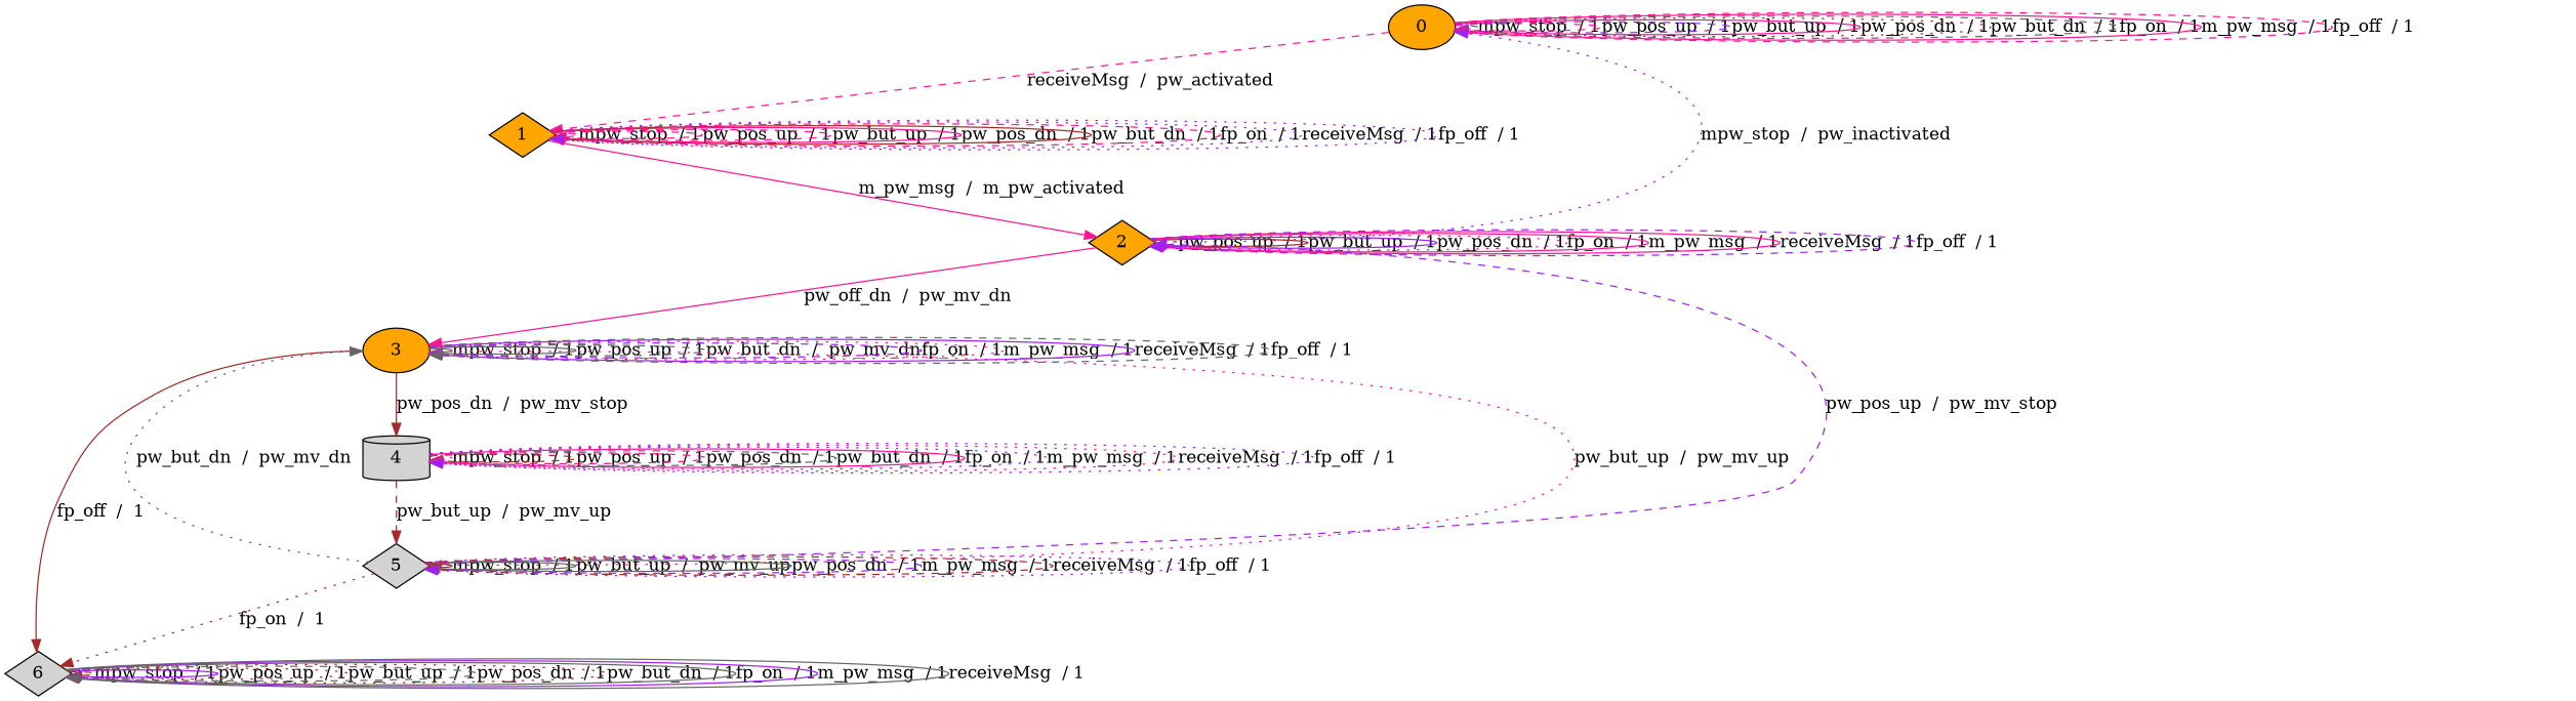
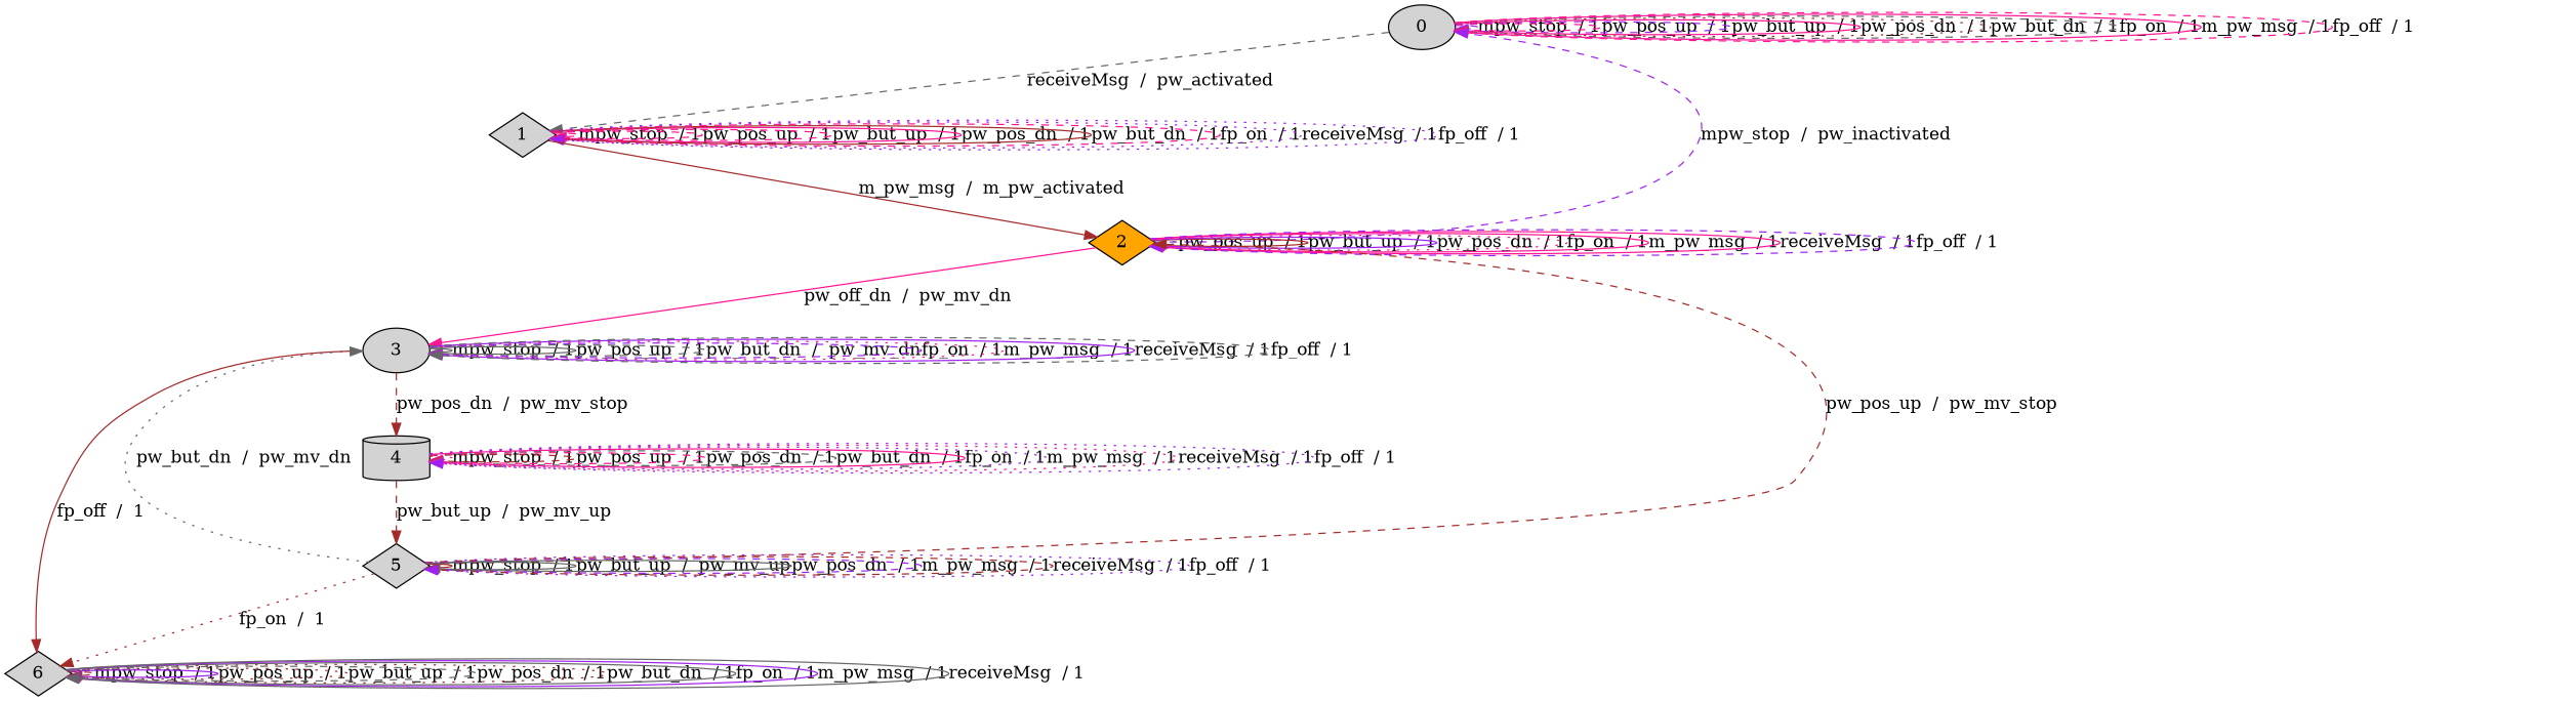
  digraph {
    node [fillcolor=lightgrey shape=diamond style=filled]
    edge [color=deeppink style=dashed]
-   n1 [fillcolor=orange label=0 shape=ellipse]
-   n2 [fillcolor=orange label=1]
+   n1 [label=0 shape=ellipse]
+   n2 [label=1]
    n3 [fillcolor=orange label=2]
-   n4 [fillcolor=orange label=3 shape=ellipse]
+   n4 [label=3 shape=ellipse]
    n5 [label=4 shape=cylinder]
    n6 [label=5]
    n7 [label=6]
    n1 -> n1 [color=purple label="mpw_stop  / 1"]
    n1 -> n1 [label="pw_pos_up  / 1"]
    n1 -> n1 [color=purple label="pw_but_up  / 1"]
    n1 -> n1 [label="pw_pos_dn  / 1" style=solid]
    n1 -> n1 [color=brown label="pw_but_dn  / 1" style=dotted]
    n1 -> n1 [color=gray40 label="fp_on  / 1"]
    n1 -> n1 [label="m_pw_msg  / 1" style=solid]
    n1 -> n1 [label="fp_off  / 1"]
-   n1 -> n2 [label="receiveMsg  /  pw_activated"]
+   n1 -> n2 [color=gray40 label="receiveMsg  /  pw_activated"]
    n2 -> n2 [label="mpw_stop  / 1"]
    n2 -> n2 [label="pw_pos_up  / 1"]
    n2 -> n2 [label="pw_but_up  / 1"]
    n2 -> n2 [label="pw_pos_dn  / 1" style=solid]
    n2 -> n2 [color=brown label="pw_but_dn  / 1" style=solid]
    n2 -> n2 [label="fp_on  / 1"]
    n2 -> n2 [color=purple label="receiveMsg  / 1" style=dotted]
    n2 -> n2 [color=purple label="fp_off  / 1" style=dotted]
-   n2 -> n3 [label="m_pw_msg  /  m_pw_activated" style=solid]
-   n3 -> n1 [color=purple label="mpw_stop  /  pw_inactivated" style=dotted]
+   n2 -> n3 [color=brown label="m_pw_msg  /  m_pw_activated" style=solid]
+   n3 -> n1 [color=purple label="mpw_stop  /  pw_inactivated"]
    n3 -> n3 [color=gray40 label="pw_pos_up  / 1" style=dotted]
    n3 -> n3 [color=brown label="pw_but_up  / 1" style=solid]
    n3 -> n3 [color=purple label="pw_pos_dn  / 1" style=solid]
    n3 -> n3 [label="fp_on  / 1" style=dotted]
    n3 -> n3 [label="m_pw_msg  / 1" style=solid]
    n3 -> n3 [label="receiveMsg  / 1" style=solid]
    n3 -> n3 [color=purple label="fp_off  / 1"]
    n3 -> n4 [label="pw_off_dn  /  pw_mv_dn" style=solid]
    n4 -> n4 [color=gray40 label="mpw_stop  / 1" style=solid]
    n4 -> n4 [color=gray40 label="pw_pos_up  / 1" style=solid]
    n4 -> n4 [color=gray40 label="pw_but_dn  /  pw_mv_dn"]
    n4 -> n4 [color=purple label="fp_on  / 1"]
    n4 -> n4 [label="m_pw_msg  / 1" style=dotted]
    n4 -> n4 [color=purple label="receiveMsg  / 1" style=solid]
    n4 -> n4 [color=gray40 label="fp_off  / 1"]
-   n4 -> n5 [color=brown label="pw_pos_dn  /  pw_mv_stop" style=solid]
-   n4 -> n6 [label="pw_but_up  /  pw_mv_up" style=dotted]
+   n4 -> n5 [color=brown label="pw_pos_dn  /  pw_mv_stop"]
    n4 -> n7 [color=brown label="fp_off  /  1" style=solid]
    n5 -> n5 [label="mpw_stop  / 1" style=dotted]
    n5 -> n5 [color=brown label="pw_pos_up  / 1"]
    n5 -> n5 [label="pw_pos_dn  / 1"]
    n5 -> n5 [color=gray40 label="pw_but_dn  / 1"]
    n5 -> n5 [label="fp_on  / 1" style=solid]
    n5 -> n5 [color=purple label="m_pw_msg  / 1" style=dotted]
    n5 -> n5 [label="receiveMsg  / 1" style=dotted]
    n5 -> n5 [color=purple label="fp_off  / 1" style=dotted]
    n5 -> n6 [color=brown label="pw_but_up  /  pw_mv_up"]
-   n6 -> n3 [color=purple label="pw_pos_up  /  pw_mv_stop"]
+   n6 -> n3 [color=brown label="pw_pos_up  /  pw_mv_stop"]
    n6 -> n4 [color=gray40 label="pw_but_dn  /  pw_mv_dn" style=dotted]
    n6 -> n6 [color=brown label="mpw_stop  / 1" style=solid]
    n6 -> n6 [color=gray40 label="pw_but_up  /  pw_mv_up" style=solid]
    n6 -> n6 [color=gray40 label="pw_pos_dn  / 1" style=solid]
    n6 -> n6 [color=purple label="m_pw_msg  / 1"]
    n6 -> n6 [color=brown label="receiveMsg  / 1"]
    n6 -> n6 [color=purple label="fp_off  / 1" style=dotted]
    n6 -> n7 [color=brown label="fp_on  /  1" style=dotted]
    n7 -> n7 [color=brown label="mpw_stop  / 1"]
    n7 -> n7 [color=purple label="pw_pos_up  / 1" style=solid]
    n7 -> n7 [color=brown label="pw_but_up  / 1" style=dotted]
    n7 -> n7 [color=gray40 label="pw_pos_dn  / 1"]
    n7 -> n7 [color=brown label="pw_but_dn  / 1" style=dotted]
    n7 -> n7 [color=gray40 label="fp_on  / 1" style=solid]
    n7 -> n7 [color=purple label="m_pw_msg  / 1" style=solid]
    n7 -> n7 [color=gray40 label="receiveMsg  / 1" style=solid]
  }
